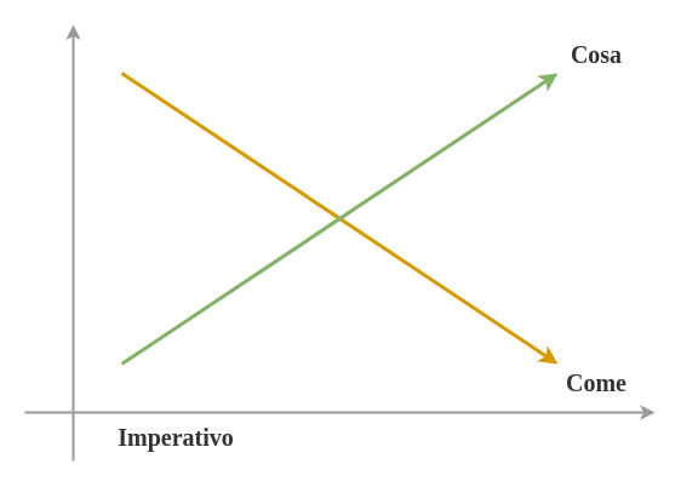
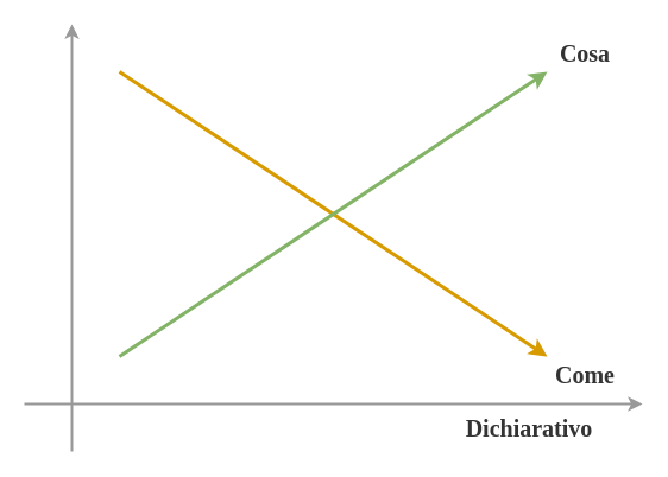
  <mxCell id="0" />
  <mxCell id="1" parent="0" />
  <mxCell id="2" value="" style="endArrow=classic;html=1;fontFamily=Nunito;FType=g;fontSize=20;fontStyle=1;strokeWidth=2;fillColor=#eeeeee;strokeColor=#999999;fontColor=#333333;" edge="1" parent="1"><mxGeometry width="50" height="50" relative="1" as="geometry"><mxPoint x="20" y="340" as="sourcePoint" /><mxPoint x="540" y="340" as="targetPoint" /></mxGeometry></mxCell>
  <mxCell id="3" value="" style="endArrow=classic;html=1;fontFamily=Nunito;FType=g;fontSize=20;fontStyle=1;strokeWidth=2;fillColor=#eeeeee;strokeColor=#999999;fontColor=#333333;" edge="1" parent="1"><mxGeometry width="50" height="50" relative="1" as="geometry"><mxPoint x="60" y="380" as="sourcePoint" /><mxPoint x="60" y="20" as="targetPoint" /></mxGeometry></mxCell>
  <mxCell id="4" value="" style="endArrow=classic;html=1;strokeWidth=3;fillColor=#ffe6cc;strokeColor=#d79b00;fontFamily=Nunito;FType=g;fontSize=20;fontStyle=1;fontColor=#333333;" edge="1" parent="1"><mxGeometry width="50" height="50" relative="1" as="geometry"><mxPoint x="100" y="60" as="sourcePoint" /><mxPoint x="460" y="300" as="targetPoint" /></mxGeometry></mxCell>
  <mxCell id="5" value="" style="endArrow=classic;html=1;fillColor=#d5e8d4;strokeColor=#82b366;strokeWidth=3;fontFamily=Nunito;FType=g;fontSize=20;fontStyle=1;fontColor=#333333;" edge="1" parent="1"><mxGeometry width="50" height="50" relative="1" as="geometry"><mxPoint x="100" y="300" as="sourcePoint" /><mxPoint x="460" y="60" as="targetPoint" /></mxGeometry></mxCell>
- <mxCell id="6" value="Imperativo" style="text;html=1;strokeColor=none;fillColor=none;align=center;verticalAlign=middle;whiteSpace=wrap;rounded=0;fontFamily=Nunito;FType=g;fontSize=20;fontStyle=1;fontColor=#333333;" vertex="1" parent="1"><mxGeometry x="100" y="350" width="90" height="20" as="geometry" /></mxCell>
+ <mxCell id="7" value="Dichiarativo" style="text;html=1;strokeColor=none;fillColor=none;align=center;verticalAlign=middle;whiteSpace=wrap;rounded=0;fontFamily=Nunito;FType=g;fontSize=20;fontStyle=1;fontColor=#333333;" vertex="1" parent="1"><mxGeometry x="400" y="350" width="90" height="20" as="geometry" /></mxCell>
  <mxCell id="8" value="Come" style="text;html=1;strokeColor=none;fillColor=none;align=center;verticalAlign=middle;whiteSpace=wrap;rounded=0;fontFamily=Nunito;FType=g;fontSize=20;fontStyle=1;fontColor=#333333;" vertex="1" parent="1"><mxGeometry x="447" y="305" width="90" height="20" as="geometry" /></mxCell>
  <mxCell id="9" value="Cosa" style="text;html=1;strokeColor=none;fillColor=none;align=center;verticalAlign=middle;whiteSpace=wrap;rounded=0;fontFamily=Nunito;FType=g;fontSize=20;fontStyle=1;fontColor=#333333;" vertex="1" parent="1"><mxGeometry x="447" y="34" width="90" height="20" as="geometry" /></mxCell>
